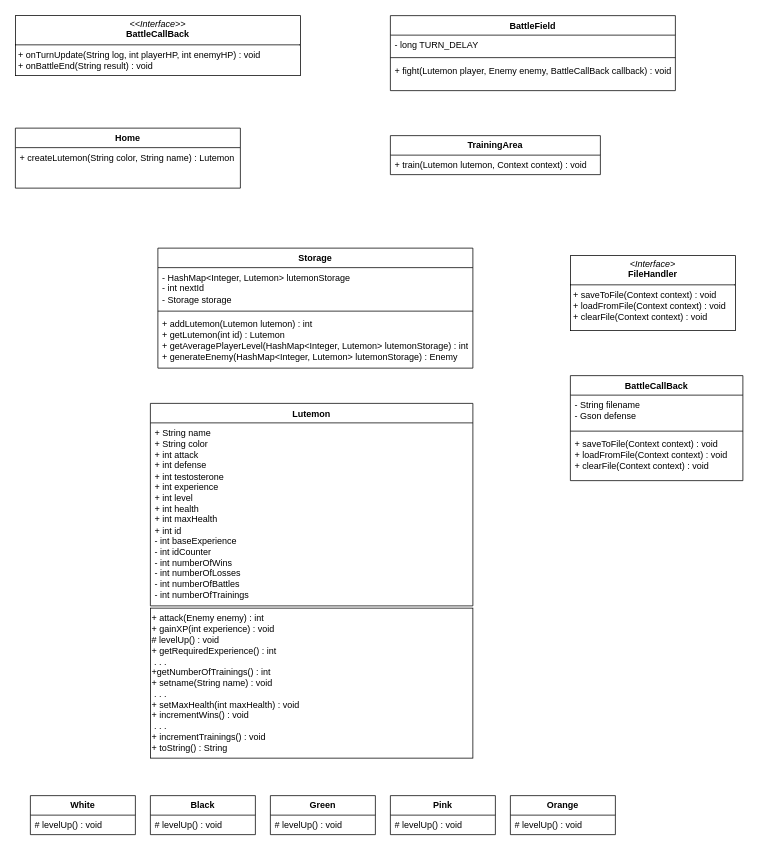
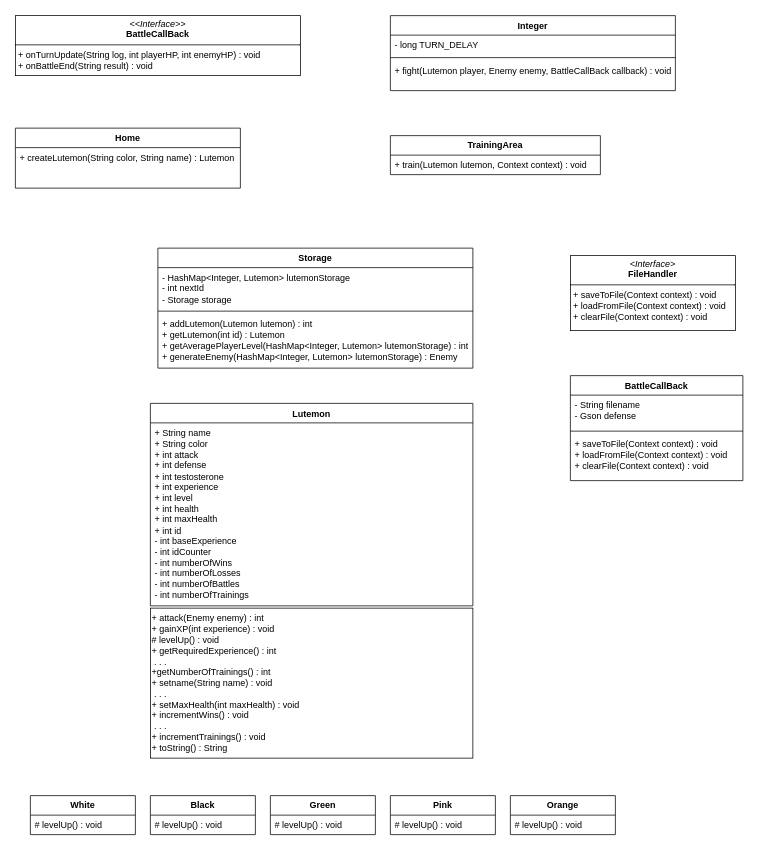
  <mxCell id="0" />
  <mxCell id="1" parent="0" />
  <mxCell id="2" value="&lt;b&gt;Home&lt;/b&gt;" style="swimlane;fontStyle=0;childLayout=stackLayout;horizontal=1;startSize=26;fillColor=none;horizontalStack=0;resizeParent=1;resizeParentMax=0;resizeLast=0;collapsible=1;marginBottom=0;whiteSpace=wrap;html=1;" vertex="1" parent="1"><mxGeometry x="20" y="170" width="300" height="80" as="geometry" /></mxCell>
  <mxCell id="3" value="+ createLutemon(String color, String name) : Lutemon" style="text;strokeColor=none;fillColor=none;align=left;verticalAlign=top;spacingLeft=4;spacingRight=4;overflow=hidden;rotatable=0;points=[[0,0.5],[1,0.5]];portConstraint=eastwest;whiteSpace=wrap;html=1;" vertex="1" parent="2"><mxGeometry y="26" width="300" height="54" as="geometry" /></mxCell>
  <mxCell id="4" value="Storage" style="swimlane;fontStyle=1;align=center;verticalAlign=top;childLayout=stackLayout;horizontal=1;startSize=26;horizontalStack=0;resizeParent=1;resizeParentMax=0;resizeLast=0;collapsible=1;marginBottom=0;whiteSpace=wrap;html=1;" vertex="1" parent="1"><mxGeometry x="210" y="330" width="420" height="160" as="geometry" /></mxCell>
  <mxCell id="5" value="- HashMap&amp;lt;Integer, Lutemon&amp;gt; lutemonStorage&lt;div&gt;- int nextId&lt;/div&gt;&lt;div&gt;- Storage storage&lt;/div&gt;" style="text;strokeColor=none;fillColor=none;align=left;verticalAlign=top;spacingLeft=4;spacingRight=4;overflow=hidden;rotatable=0;points=[[0,0.5],[1,0.5]];portConstraint=eastwest;whiteSpace=wrap;html=1;" vertex="1" parent="4"><mxGeometry y="26" width="420" height="54" as="geometry" /></mxCell>
  <mxCell id="6" value="" style="line;strokeWidth=1;fillColor=none;align=left;verticalAlign=middle;spacingTop=-1;spacingLeft=3;spacingRight=3;rotatable=0;labelPosition=right;points=[];portConstraint=eastwest;strokeColor=inherit;" vertex="1" parent="4"><mxGeometry y="80" width="420" height="8" as="geometry" /></mxCell>
  <mxCell id="7" value="+ addLutemon(Lutemon lutemon) : int&lt;div&gt;+ getLutemon(int id) : Lutemon&lt;/div&gt;&lt;div&gt;+ getAveragePlayerLevel(HashMap&amp;lt;Integer, Lutemon&amp;gt; lutemonStorage) : int&lt;/div&gt;&lt;div&gt;+ generateEnemy(HashMap&amp;lt;Integer, Lutemon&amp;gt; lutemonStorage) : Enemy&lt;/div&gt;" style="text;strokeColor=none;fillColor=none;align=left;verticalAlign=top;spacingLeft=4;spacingRight=4;overflow=hidden;rotatable=0;points=[[0,0.5],[1,0.5]];portConstraint=eastwest;whiteSpace=wrap;html=1;" vertex="1" parent="4"><mxGeometry y="88" width="420" height="72" as="geometry" /></mxCell>
  <mxCell id="8" value="&lt;p style=&quot;margin:0px;margin-top:4px;text-align:center;&quot;&gt;&lt;i&gt;&amp;lt;&amp;lt;Interface&amp;gt;&amp;gt;&lt;/i&gt;&lt;br&gt;&lt;b&gt;BattleCallBack&lt;/b&gt;&lt;/p&gt;&lt;hr size=&quot;1&quot; style=&quot;border-style:solid;&quot;&gt;&lt;p style=&quot;margin:0px;margin-left:4px;&quot;&gt;&lt;span style=&quot;background-color: initial;&quot;&gt;+ onTurnUpdate(String log, int playerHP, int enemyHP) : void&lt;/span&gt;&lt;/p&gt;&lt;p style=&quot;margin:0px;margin-left:4px;&quot;&gt;+ onBattleEnd(String result) : void&lt;/p&gt;" style="verticalAlign=top;align=left;overflow=fill;html=1;whiteSpace=wrap;" vertex="1" parent="1"><mxGeometry x="20" y="20" width="380" height="80" as="geometry" /></mxCell>
- <mxCell id="9" value="BattleField" style="swimlane;fontStyle=1;align=center;verticalAlign=top;childLayout=stackLayout;horizontal=1;startSize=26;horizontalStack=0;resizeParent=1;resizeParentMax=0;resizeLast=0;collapsible=1;marginBottom=0;whiteSpace=wrap;html=1;" vertex="1" parent="1"><mxGeometry x="520" y="20" width="380" height="100" as="geometry" /></mxCell>
+ <mxCell id="9" value="Integer" style="swimlane;fontStyle=1;align=center;verticalAlign=top;childLayout=stackLayout;horizontal=1;startSize=26;horizontalStack=0;resizeParent=1;resizeParentMax=0;resizeLast=0;collapsible=1;marginBottom=0;whiteSpace=wrap;html=1;" vertex="1" parent="1"><mxGeometry x="520" y="20" width="380" height="100" as="geometry" /></mxCell>
  <mxCell id="10" value="- long TURN_DELAY" style="text;strokeColor=none;fillColor=none;align=left;verticalAlign=top;spacingLeft=4;spacingRight=4;overflow=hidden;rotatable=0;points=[[0,0.5],[1,0.5]];portConstraint=eastwest;whiteSpace=wrap;html=1;" vertex="1" parent="9"><mxGeometry y="26" width="380" height="26" as="geometry" /></mxCell>
  <mxCell id="11" value="" style="line;strokeWidth=1;fillColor=none;align=left;verticalAlign=middle;spacingTop=-1;spacingLeft=3;spacingRight=3;rotatable=0;labelPosition=right;points=[];portConstraint=eastwest;strokeColor=inherit;" vertex="1" parent="9"><mxGeometry y="52" width="380" height="8" as="geometry" /></mxCell>
  <mxCell id="12" value="+ fight(Lutemon player, Enemy enemy, BattleCallBack callback) : void" style="text;strokeColor=none;fillColor=none;align=left;verticalAlign=top;spacingLeft=4;spacingRight=4;overflow=hidden;rotatable=0;points=[[0,0.5],[1,0.5]];portConstraint=eastwest;whiteSpace=wrap;html=1;" vertex="1" parent="9"><mxGeometry y="60" width="380" height="40" as="geometry" /></mxCell>
  <mxCell id="13" value="&lt;b&gt;TrainingArea&lt;/b&gt;" style="swimlane;fontStyle=0;childLayout=stackLayout;horizontal=1;startSize=26;fillColor=none;horizontalStack=0;resizeParent=1;resizeParentMax=0;resizeLast=0;collapsible=1;marginBottom=0;whiteSpace=wrap;html=1;" vertex="1" parent="1"><mxGeometry x="520" y="180" width="280" height="52" as="geometry" /></mxCell>
  <mxCell id="14" value="+ train(Lutemon lutemon, Context context) : void" style="text;strokeColor=none;fillColor=none;align=left;verticalAlign=top;spacingLeft=4;spacingRight=4;overflow=hidden;rotatable=0;points=[[0,0.5],[1,0.5]];portConstraint=eastwest;whiteSpace=wrap;html=1;" vertex="1" parent="13"><mxGeometry y="26" width="280" height="26" as="geometry" /></mxCell>
  <mxCell id="15" value="Lutemon" style="swimlane;fontStyle=1;align=center;verticalAlign=top;childLayout=stackLayout;horizontal=1;startSize=26;horizontalStack=0;resizeParent=1;resizeParentMax=0;resizeLast=0;collapsible=1;marginBottom=0;whiteSpace=wrap;html=1;" vertex="1" parent="1"><mxGeometry x="200" y="537" width="430" height="270" as="geometry" /></mxCell>
  <mxCell id="16" value="+ String name&lt;div&gt;+ String color&lt;/div&gt;&lt;div&gt;+ int attack&lt;/div&gt;&lt;div&gt;+ int defense&lt;/div&gt;&lt;div&gt;+ int testosterone&lt;/div&gt;&lt;div&gt;+ int experience&lt;/div&gt;&lt;div&gt;+ int level&lt;/div&gt;&lt;div&gt;+ int health&lt;/div&gt;&lt;div&gt;+ int maxHealth&lt;/div&gt;&lt;div&gt;+ int id&lt;/div&gt;&lt;div&gt;- int baseExperience&lt;/div&gt;&lt;div&gt;- int idCounter&lt;/div&gt;&lt;div&gt;- int numberOfWins&lt;/div&gt;&lt;div&gt;- int numberOfLosses&lt;/div&gt;&lt;div&gt;- int numberOfBattles&lt;/div&gt;&lt;div&gt;- int numberOfTrainings&lt;/div&gt;" style="text;strokeColor=none;fillColor=none;align=left;verticalAlign=top;spacingLeft=4;spacingRight=4;overflow=hidden;rotatable=0;points=[[0,0.5],[1,0.5]];portConstraint=eastwest;whiteSpace=wrap;html=1;" vertex="1" parent="15"><mxGeometry y="26" width="430" height="244" as="geometry" /></mxCell>
  <mxCell id="17" value="" style="line;strokeWidth=1;fillColor=none;align=left;verticalAlign=middle;spacingTop=-1;spacingLeft=3;spacingRight=3;rotatable=0;labelPosition=right;points=[];portConstraint=eastwest;strokeColor=inherit;" vertex="1" parent="15"><mxGeometry y="270" width="430" as="geometry" /></mxCell>
  <mxCell id="18" value="+ attack(Enemy enemy) : int&lt;div&gt;+ gainXP(int experience) : void&lt;/div&gt;&lt;div&gt;# levelUp() : void&lt;/div&gt;&lt;div&gt;+ getRequiredExperience() : int&lt;/div&gt;&lt;div&gt;&amp;nbsp;. . .&lt;/div&gt;&lt;div&gt;+getNumberOfTrainings() : int&lt;/div&gt;&lt;div&gt;+ setname(String name) : void&lt;/div&gt;&lt;div&gt;&amp;nbsp;. . .&lt;/div&gt;&lt;div&gt;+ setMaxHealth(int maxHealth) : void&lt;/div&gt;&lt;div&gt;+ incrementWins() : void&lt;/div&gt;&lt;div&gt;&amp;nbsp;. . .&lt;/div&gt;&lt;div&gt;+ incrementTrainings() : void&lt;/div&gt;&lt;div&gt;+ toString() : String&lt;/div&gt;" style="html=1;whiteSpace=wrap;align=left;fillColor=none;" vertex="1" parent="1"><mxGeometry x="200" y="810" width="430" height="200" as="geometry" /></mxCell>
  <mxCell id="19" value="&lt;b&gt;White&lt;/b&gt;" style="swimlane;fontStyle=0;childLayout=stackLayout;horizontal=1;startSize=26;fillColor=none;horizontalStack=0;resizeParent=1;resizeParentMax=0;resizeLast=0;collapsible=1;marginBottom=0;whiteSpace=wrap;html=1;" vertex="1" parent="1"><mxGeometry x="40" y="1060" width="140" height="52" as="geometry" /></mxCell>
  <mxCell id="20" value="# levelUp() : void" style="text;strokeColor=none;fillColor=none;align=left;verticalAlign=top;spacingLeft=4;spacingRight=4;overflow=hidden;rotatable=0;points=[[0,0.5],[1,0.5]];portConstraint=eastwest;whiteSpace=wrap;html=1;" vertex="1" parent="19"><mxGeometry y="26" width="140" height="26" as="geometry" /></mxCell>
  <mxCell id="21" value="&lt;b&gt;Black&lt;/b&gt;" style="swimlane;fontStyle=0;childLayout=stackLayout;horizontal=1;startSize=26;fillColor=none;horizontalStack=0;resizeParent=1;resizeParentMax=0;resizeLast=0;collapsible=1;marginBottom=0;whiteSpace=wrap;html=1;" vertex="1" parent="1"><mxGeometry x="200" y="1060" width="140" height="52" as="geometry" /></mxCell>
  <mxCell id="22" value="# levelUp() : void" style="text;strokeColor=none;fillColor=none;align=left;verticalAlign=top;spacingLeft=4;spacingRight=4;overflow=hidden;rotatable=0;points=[[0,0.5],[1,0.5]];portConstraint=eastwest;whiteSpace=wrap;html=1;" vertex="1" parent="21"><mxGeometry y="26" width="140" height="26" as="geometry" /></mxCell>
  <mxCell id="23" value="&lt;b&gt;Green&lt;/b&gt;" style="swimlane;fontStyle=0;childLayout=stackLayout;horizontal=1;startSize=26;fillColor=none;horizontalStack=0;resizeParent=1;resizeParentMax=0;resizeLast=0;collapsible=1;marginBottom=0;whiteSpace=wrap;html=1;" vertex="1" parent="1"><mxGeometry x="360" y="1060" width="140" height="52" as="geometry" /></mxCell>
  <mxCell id="24" value="# levelUp() : void" style="text;strokeColor=none;fillColor=none;align=left;verticalAlign=top;spacingLeft=4;spacingRight=4;overflow=hidden;rotatable=0;points=[[0,0.5],[1,0.5]];portConstraint=eastwest;whiteSpace=wrap;html=1;" vertex="1" parent="23"><mxGeometry y="26" width="140" height="26" as="geometry" /></mxCell>
  <mxCell id="25" value="&lt;b&gt;Pink&lt;/b&gt;" style="swimlane;fontStyle=0;childLayout=stackLayout;horizontal=1;startSize=26;fillColor=none;horizontalStack=0;resizeParent=1;resizeParentMax=0;resizeLast=0;collapsible=1;marginBottom=0;whiteSpace=wrap;html=1;" vertex="1" parent="1"><mxGeometry x="520" y="1060" width="140" height="52" as="geometry" /></mxCell>
  <mxCell id="26" value="# levelUp() : void" style="text;strokeColor=none;fillColor=none;align=left;verticalAlign=top;spacingLeft=4;spacingRight=4;overflow=hidden;rotatable=0;points=[[0,0.5],[1,0.5]];portConstraint=eastwest;whiteSpace=wrap;html=1;" vertex="1" parent="25"><mxGeometry y="26" width="140" height="26" as="geometry" /></mxCell>
  <mxCell id="27" value="&lt;b&gt;Orange&lt;/b&gt;" style="swimlane;fontStyle=0;childLayout=stackLayout;horizontal=1;startSize=26;fillColor=none;horizontalStack=0;resizeParent=1;resizeParentMax=0;resizeLast=0;collapsible=1;marginBottom=0;whiteSpace=wrap;html=1;" vertex="1" parent="1"><mxGeometry x="680" y="1060" width="140" height="52" as="geometry" /></mxCell>
  <mxCell id="28" value="# levelUp() : void" style="text;strokeColor=none;fillColor=none;align=left;verticalAlign=top;spacingLeft=4;spacingRight=4;overflow=hidden;rotatable=0;points=[[0,0.5],[1,0.5]];portConstraint=eastwest;whiteSpace=wrap;html=1;" vertex="1" parent="27"><mxGeometry y="26" width="140" height="26" as="geometry" /></mxCell>
  <mxCell id="29" value="&lt;p style=&quot;margin:0px;margin-top:4px;text-align:center;&quot;&gt;&lt;i&gt;&amp;lt;Interface&amp;gt;&lt;/i&gt;&lt;br&gt;&lt;b&gt;FileHandler&lt;/b&gt;&lt;/p&gt;&lt;hr size=&quot;1&quot; style=&quot;border-style:solid;&quot;&gt;&lt;p style=&quot;margin:0px;margin-left:4px;&quot;&gt;+ saveToFile(Context context) : void&lt;br&gt;&lt;/p&gt;&lt;p style=&quot;margin:0px;margin-left:4px;&quot;&gt;+ loadFromFile(Context context) : void&lt;/p&gt;&lt;p style=&quot;margin:0px;margin-left:4px;&quot;&gt;+ clearFile(Context context) : void&lt;/p&gt;" style="verticalAlign=top;align=left;overflow=fill;html=1;whiteSpace=wrap;" vertex="1" parent="1"><mxGeometry x="760" y="340" width="220" height="100" as="geometry" /></mxCell>
  <mxCell id="30" value="BattleCallBack" style="swimlane;fontStyle=1;align=center;verticalAlign=top;childLayout=stackLayout;horizontal=1;startSize=26;horizontalStack=0;resizeParent=1;resizeParentMax=0;resizeLast=0;collapsible=1;marginBottom=0;whiteSpace=wrap;html=1;" vertex="1" parent="1"><mxGeometry x="760" y="500" width="230" height="140" as="geometry" /></mxCell>
  <mxCell id="31" value="- String filename&lt;div&gt;- Gson defense&lt;/div&gt;" style="text;strokeColor=none;fillColor=none;align=left;verticalAlign=top;spacingLeft=4;spacingRight=4;overflow=hidden;rotatable=0;points=[[0,0.5],[1,0.5]];portConstraint=eastwest;whiteSpace=wrap;html=1;" vertex="1" parent="30"><mxGeometry y="26" width="230" height="44" as="geometry" /></mxCell>
  <mxCell id="32" value="" style="line;strokeWidth=1;fillColor=none;align=left;verticalAlign=middle;spacingTop=-1;spacingLeft=3;spacingRight=3;rotatable=0;labelPosition=right;points=[];portConstraint=eastwest;strokeColor=inherit;" vertex="1" parent="30"><mxGeometry y="70" width="230" height="8" as="geometry" /></mxCell>
  <mxCell id="33" value="+ saveToFile(Context context) : void&lt;div&gt;+ loadFromFile(Context context) : void&lt;/div&gt;&lt;div&gt;+ clearFile(Context context) : void&lt;/div&gt;" style="text;strokeColor=none;fillColor=none;align=left;verticalAlign=top;spacingLeft=4;spacingRight=4;overflow=hidden;rotatable=0;points=[[0,0.5],[1,0.5]];portConstraint=eastwest;whiteSpace=wrap;html=1;" vertex="1" parent="30"><mxGeometry y="78" width="230" height="62" as="geometry" /></mxCell>
